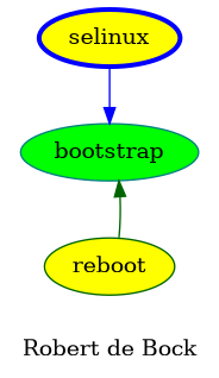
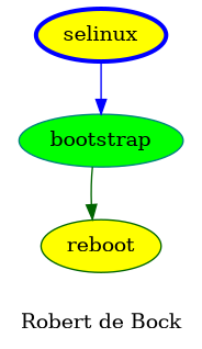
  digraph {
    label="Robert de Bock"
    node [fillcolor=yellow style=filled]
    bootstrap [color=teal fillcolor=green]
    reboot [color=darkgreen]
    selinux [color=blue penwidth=3]
-   reboot -> bootstrap [color=darkgreen]
+   bootstrap -> reboot [color=darkgreen]
    selinux -> bootstrap [color=blue]
  }
